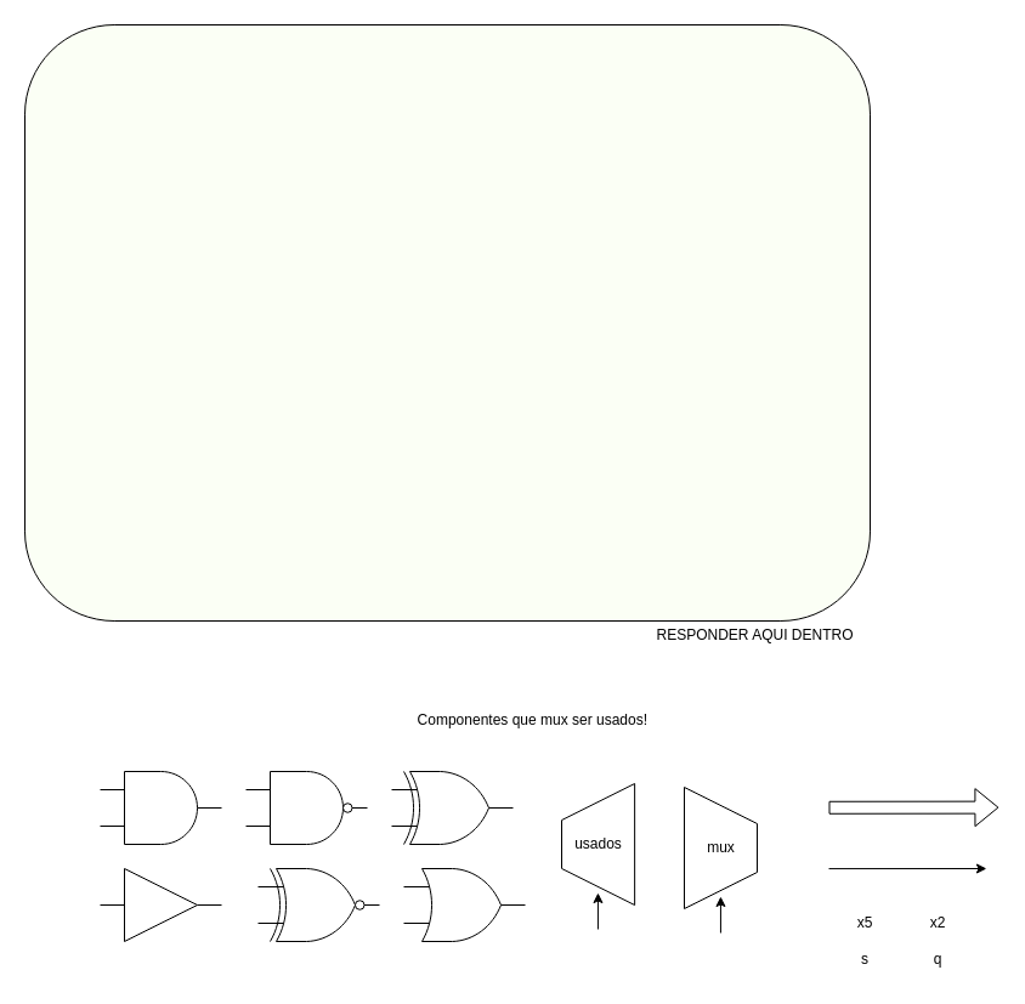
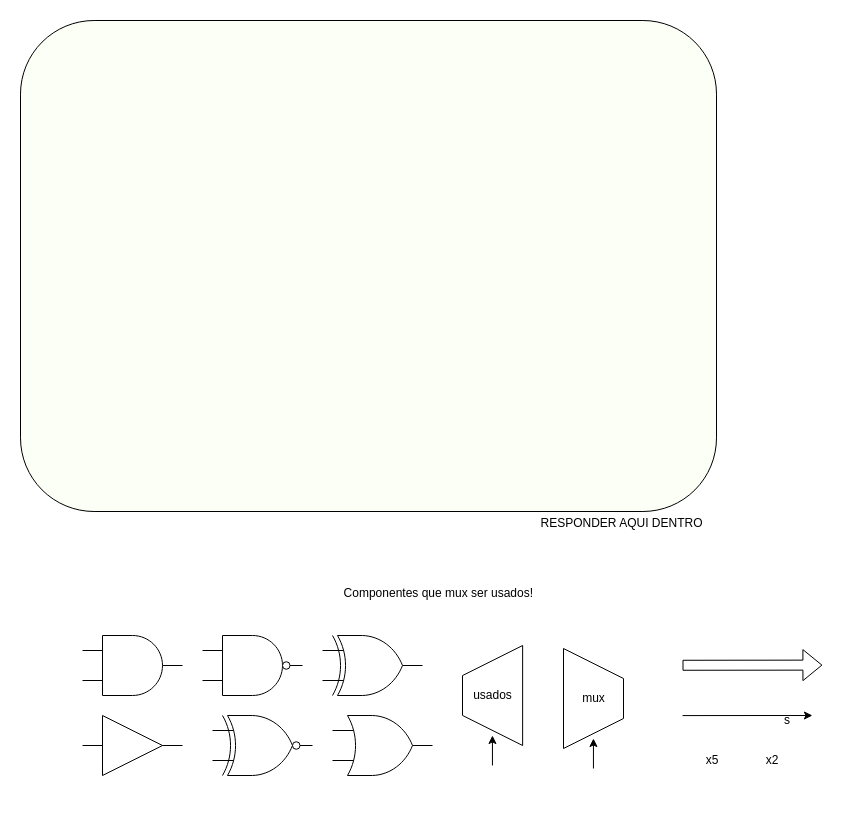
  <mxCell id="0" />
  <mxCell id="1" parent="0" />
  <mxCell id="2" value="" style="rounded=1;whiteSpace=wrap;html=1;fillColor=#FBFFF5;" parent="1" vertex="1"><mxGeometry x="20" y="20" width="696" height="491" as="geometry" /></mxCell>
  <mxCell id="3" value="x5" style="text;html=1;strokeColor=none;fillColor=none;align=center;verticalAlign=middle;whiteSpace=wrap;rounded=0;" parent="1" vertex="1"><mxGeometry x="682" y="745" width="60" height="30" as="geometry" /></mxCell>
  <mxCell id="4" value="x2" style="text;html=1;strokeColor=none;fillColor=none;align=center;verticalAlign=middle;whiteSpace=wrap;rounded=0;" parent="1" vertex="1"><mxGeometry x="742" y="745" width="60" height="30" as="geometry" /></mxCell>
- <mxCell id="5" value="s" style="text;html=1;strokeColor=none;fillColor=none;align=center;verticalAlign=middle;whiteSpace=wrap;rounded=0;" parent="1" vertex="1"><mxGeometry x="682" y="775" width="60" height="30" as="geometry" /></mxCell>
- <mxCell id="6" value="q" style="text;html=1;strokeColor=none;fillColor=none;align=center;verticalAlign=middle;whiteSpace=wrap;rounded=0;" parent="1" vertex="1"><mxGeometry x="742" y="775" width="60" height="30" as="geometry" /></mxCell>
+ <mxCell id="5" value="s" style="text;html=1;strokeColor=none;fillColor=none;align=center;verticalAlign=middle;whiteSpace=wrap;rounded=0;" parent="1" vertex="1"><mxGeometry x="757" y="705" width="60" height="30" as="geometry" /></mxCell>
  <mxCell id="7" value="RESPONDER AQUI DENTRO" style="text;html=1;align=center;verticalAlign=middle;resizable=0;points=[];autosize=1;strokeColor=none;fillColor=none;" parent="1" vertex="1"><mxGeometry x="526" y="508" width="190" height="30" as="geometry" /></mxCell>
  <mxCell id="8" value="Componentes que mux ser usados!&amp;nbsp;" style="text;html=1;strokeColor=none;fillColor=none;align=center;verticalAlign=middle;whiteSpace=wrap;rounded=0;" parent="1" vertex="1"><mxGeometry x="280" y="578" width="320" height="30" as="geometry" /></mxCell>
  <mxCell id="9" value="" style="verticalLabelPosition=bottom;shadow=0;dashed=0;align=center;html=1;verticalAlign=top;shape=mxgraph.electrical.logic_gates.buffer2;fillColor=#FFFFFF;" parent="1" vertex="1"><mxGeometry x="82" y="715" width="100" height="60" as="geometry" /></mxCell>
  <mxCell id="10" value="" style="verticalLabelPosition=bottom;shadow=0;dashed=0;align=center;html=1;verticalAlign=top;shape=mxgraph.electrical.logic_gates.logic_gate;operation=and;negating=1;negSize=0.15;fillColor=#FFFFFF;" parent="1" vertex="1"><mxGeometry x="202" y="635" width="100" height="60" as="geometry" /></mxCell>
  <mxCell id="11" value="" style="verticalLabelPosition=bottom;shadow=0;dashed=0;align=center;html=1;verticalAlign=top;shape=mxgraph.electrical.logic_gates.logic_gate;operation=and;fillColor=#FFFFFF;" parent="1" vertex="1"><mxGeometry x="82" y="635" width="100" height="60" as="geometry" /></mxCell>
  <mxCell id="12" value="" style="verticalLabelPosition=bottom;shadow=0;dashed=0;align=center;html=1;verticalAlign=top;shape=mxgraph.electrical.logic_gates.logic_gate;operation=or;fillColor=#FFFFFF;" parent="1" vertex="1"><mxGeometry x="332" y="715" width="100" height="60" as="geometry" /></mxCell>
  <mxCell id="13" value="" style="verticalLabelPosition=bottom;shadow=0;dashed=0;align=center;html=1;verticalAlign=top;shape=mxgraph.electrical.logic_gates.logic_gate;operation=xor;fillColor=#FFFFFF;" parent="1" vertex="1"><mxGeometry x="322" y="635" width="100" height="60" as="geometry" /></mxCell>
  <mxCell id="14" value="" style="verticalLabelPosition=bottom;shadow=0;dashed=0;align=center;html=1;verticalAlign=top;shape=mxgraph.electrical.logic_gates.logic_gate;operation=xor;negating=1;negSize=0.15;fillColor=#FFFFFF;" parent="1" vertex="1"><mxGeometry x="212" y="715" width="100" height="60" as="geometry" /></mxCell>
  <mxCell id="15" value="" style="shape=flexArrow;endArrow=classic;html=1;entryX=0.104;entryY=0.208;entryDx=0;entryDy=0;entryPerimeter=0;fillColor=#FFFFFF;" parent="1" edge="1"><mxGeometry width="50" height="50" relative="1" as="geometry"><mxPoint x="682" y="664.78" as="sourcePoint" /><mxPoint x="821.92" y="664.62" as="targetPoint" /></mxGeometry></mxCell>
  <mxCell id="16" value="" style="endArrow=classic;html=1;fillColor=#FFFFFF;entryX=0.104;entryY=0.229;entryDx=0;entryDy=0;entryPerimeter=0;" parent="1" edge="1"><mxGeometry width="50" height="50" relative="1" as="geometry"><mxPoint x="682" y="715.08" as="sourcePoint" /><mxPoint x="811.92" y="715" as="targetPoint" /></mxGeometry></mxCell>
  <mxCell id="17" value="" style="group" parent="1" vertex="1" connectable="0"><mxGeometry x="462" y="645" width="60.13" height="100" as="geometry" /></mxCell>
  <mxCell id="18" value="" style="endArrow=none;html=1;" parent="17" edge="1"><mxGeometry width="50" height="50" relative="1" as="geometry"><mxPoint y="70" as="sourcePoint" /><mxPoint y="30" as="targetPoint" /></mxGeometry></mxCell>
  <mxCell id="19" value="" style="endArrow=none;html=1;" parent="17" edge="1"><mxGeometry width="50" height="50" relative="1" as="geometry"><mxPoint x="60.13" y="100" as="sourcePoint" /><mxPoint x="60.13" as="targetPoint" /></mxGeometry></mxCell>
  <mxCell id="20" value="" style="endArrow=none;html=1;" parent="17" edge="1"><mxGeometry width="50" height="50" relative="1" as="geometry"><mxPoint x="0.13" y="30" as="sourcePoint" /><mxPoint x="60.13" as="targetPoint" /></mxGeometry></mxCell>
  <mxCell id="21" value="" style="endArrow=none;html=1;" parent="17" edge="1"><mxGeometry width="50" height="50" relative="1" as="geometry"><mxPoint x="0.13" y="70" as="sourcePoint" /><mxPoint x="60.13" y="100" as="targetPoint" /></mxGeometry></mxCell>
  <mxCell id="22" value="usados" style="text;html=1;align=center;verticalAlign=middle;resizable=0;points=[];autosize=1;strokeColor=none;fillColor=none;" parent="17" vertex="1"><mxGeometry x="0.07" y="35" width="60" height="30" as="geometry" /></mxCell>
  <mxCell id="23" value="" style="endArrow=classic;html=1;" parent="17" edge="1"><mxGeometry width="50" height="50" relative="1" as="geometry"><mxPoint x="29.94" y="120" as="sourcePoint" /><mxPoint x="29.94" y="90" as="targetPoint" /></mxGeometry></mxCell>
  <mxCell id="24" value="" style="group;rotation=-180;" parent="1" vertex="1" connectable="0"><mxGeometry x="563" y="648" width="60.13" height="100" as="geometry" /></mxCell>
  <mxCell id="25" value="" style="endArrow=none;html=1;" parent="24" edge="1"><mxGeometry width="50" height="50" relative="1" as="geometry"><mxPoint x="60" y="30" as="sourcePoint" /><mxPoint x="60" y="70" as="targetPoint" /></mxGeometry></mxCell>
  <mxCell id="26" value="" style="endArrow=none;html=1;" parent="24" edge="1"><mxGeometry width="50" height="50" relative="1" as="geometry"><mxPoint as="sourcePoint" /><mxPoint y="100" as="targetPoint" /></mxGeometry></mxCell>
  <mxCell id="27" value="" style="endArrow=none;html=1;" parent="24" edge="1"><mxGeometry width="50" height="50" relative="1" as="geometry"><mxPoint x="60" y="70" as="sourcePoint" /><mxPoint y="100" as="targetPoint" /></mxGeometry></mxCell>
  <mxCell id="28" value="" style="endArrow=none;html=1;" parent="24" edge="1"><mxGeometry width="50" height="50" relative="1" as="geometry"><mxPoint x="60" y="30" as="sourcePoint" /><mxPoint as="targetPoint" /></mxGeometry></mxCell>
  <mxCell id="29" value="mux" style="text;html=1;align=center;verticalAlign=middle;resizable=0;points=[];autosize=1;strokeColor=none;fillColor=none;" parent="24" vertex="1"><mxGeometry x="5.07" y="35" width="50" height="30" as="geometry" /></mxCell>
  <mxCell id="30" value="" style="endArrow=classic;html=1;" parent="24" edge="1"><mxGeometry width="50" height="50" relative="1" as="geometry"><mxPoint x="29.94" y="120" as="sourcePoint" /><mxPoint x="29.94" y="90" as="targetPoint" /></mxGeometry></mxCell>
